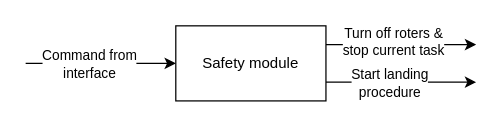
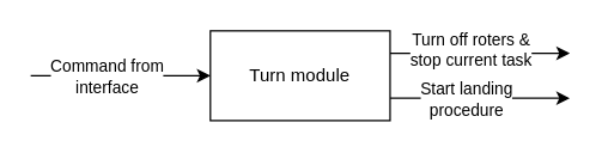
  <mxCell id="0" />
  <mxCell id="1" parent="0" />
  <mxCell id="2" style="edgeStyle=orthogonalEdgeStyle;rounded=0;orthogonalLoop=1;jettySize=auto;html=1;exitX=1;exitY=0.25;exitDx=0;exitDy=0;" edge="1" parent="1" source="6"><mxGeometry relative="1" as="geometry"><mxPoint x="380" y="35" as="targetPoint" /></mxGeometry></mxCell>
  <mxCell id="3" value="Turn off roters &amp;amp;&lt;br&gt;stop current task" style="edgeLabel;html=1;align=center;verticalAlign=middle;resizable=0;points=[];" vertex="1" connectable="0" parent="2"><mxGeometry x="-0.12" y="3" relative="1" as="geometry"><mxPoint as="offset" /></mxGeometry></mxCell>
  <mxCell id="4" style="edgeStyle=orthogonalEdgeStyle;rounded=0;orthogonalLoop=1;jettySize=auto;html=1;exitX=1;exitY=0.75;exitDx=0;exitDy=0;" edge="1" parent="1" source="6"><mxGeometry relative="1" as="geometry"><mxPoint x="380" y="65" as="targetPoint" /></mxGeometry></mxCell>
  <mxCell id="5" value="Start landing &lt;br&gt;procedure" style="edgeLabel;html=1;align=center;verticalAlign=middle;resizable=0;points=[];" vertex="1" connectable="0" parent="4"><mxGeometry x="-0.32" relative="1" as="geometry"><mxPoint x="9" as="offset" /></mxGeometry></mxCell>
- <mxCell id="6" value="Safety module" style="rounded=0;whiteSpace=wrap;html=1;" vertex="1" parent="1"><mxGeometry x="140" y="20" width="120" height="60" as="geometry" /></mxCell>
+ <mxCell id="6" value="Turn module" style="rounded=0;whiteSpace=wrap;html=1;" vertex="1" parent="1"><mxGeometry x="140" y="20" width="120" height="60" as="geometry" /></mxCell>
  <mxCell id="7" value="" style="endArrow=classic;html=1;rounded=0;entryX=0;entryY=0.5;entryDx=0;entryDy=0;" edge="1" parent="1" target="6"><mxGeometry width="50" height="50" relative="1" as="geometry"><mxPoint x="20" y="50" as="sourcePoint" /><mxPoint x="70" y="70" as="targetPoint" /></mxGeometry></mxCell>
  <mxCell id="8" value="Command from &lt;br&gt;interface" style="edgeLabel;html=1;align=center;verticalAlign=middle;resizable=0;points=[];" vertex="1" connectable="0" parent="7"><mxGeometry x="-0.583" relative="1" as="geometry"><mxPoint x="25" as="offset" /></mxGeometry></mxCell>
